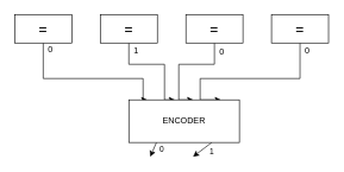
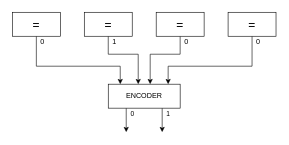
  <mxCell id="0" />
  <mxCell id="1" parent="0" />
  <mxCell id="2" value="0" style="edgeStyle=orthogonalEdgeStyle;rounded=0;html=1;exitX=0.5;exitY=1;exitDx=0;exitDy=0;fontSize=12;endArrow=classic;endFill=1;entryX=0.167;entryY=0;entryDx=0;entryDy=0;entryPerimeter=0;" edge="1" parent="1" source="3" target="13"><mxGeometry x="-0.909" y="10" relative="1" as="geometry"><mxPoint x="60" y="100" as="targetPoint" /><Array as="points"><mxPoint x="60" y="110" /><mxPoint x="200" y="110" /></Array><mxPoint as="offset" /></mxGeometry></mxCell>
  <mxCell id="3" value="=" style="rounded=0;whiteSpace=wrap;html=1;fontSize=20;" vertex="1" parent="1"><mxGeometry x="20" y="20" width="80" height="40" as="geometry" /></mxCell>
  <mxCell id="4" style="edgeStyle=orthogonalEdgeStyle;rounded=0;html=1;exitX=0.5;exitY=1;exitDx=0;exitDy=0;fontSize=20;endArrow=classic;endFill=1;" edge="1" parent="1" source="6"><mxGeometry relative="1" as="geometry"><mxPoint x="180" y="60" as="targetPoint" /></mxGeometry></mxCell>
  <mxCell id="5" value="1" style="edgeStyle=orthogonalEdgeStyle;rounded=0;html=1;exitX=0.5;exitY=1;exitDx=0;exitDy=0;fontSize=12;endArrow=classic;endFill=1;entryX=0.417;entryY=0;entryDx=0;entryDy=0;entryPerimeter=0;" edge="1" parent="1" source="6" target="13"><mxGeometry x="-0.846" y="10" relative="1" as="geometry"><mxPoint x="180" y="100" as="targetPoint" /><Array as="points"><mxPoint x="180" y="90" /><mxPoint x="230" y="90" /></Array><mxPoint as="offset" /></mxGeometry></mxCell>
  <mxCell id="6" value="=" style="rounded=0;whiteSpace=wrap;html=1;fontSize=20;" vertex="1" parent="1"><mxGeometry x="140" y="20" width="80" height="40" as="geometry" /></mxCell>
  <mxCell id="7" value="0" style="edgeStyle=orthogonalEdgeStyle;rounded=0;html=1;exitX=0.5;exitY=1;exitDx=0;exitDy=0;fontSize=12;endArrow=classic;endFill=1;entryX=0.583;entryY=0;entryDx=0;entryDy=0;entryPerimeter=0;" edge="1" parent="1" source="8" target="13"><mxGeometry x="-0.846" y="10" relative="1" as="geometry"><mxPoint x="260" y="140" as="targetPoint" /><Array as="points"><mxPoint x="300" y="90" /><mxPoint x="250" y="90" /></Array><mxPoint as="offset" /></mxGeometry></mxCell>
  <mxCell id="8" value="=" style="rounded=0;whiteSpace=wrap;html=1;fontSize=20;" vertex="1" parent="1"><mxGeometry x="260" y="20" width="80" height="40" as="geometry" /></mxCell>
  <mxCell id="9" value="0" style="edgeStyle=orthogonalEdgeStyle;rounded=0;html=1;exitX=0.5;exitY=1;exitDx=0;exitDy=0;fontSize=12;endArrow=classic;endFill=1;entryX=0.833;entryY=0;entryDx=0;entryDy=0;entryPerimeter=0;" edge="1" parent="1" source="10" target="13"><mxGeometry x="-0.909" y="10" relative="1" as="geometry"><mxPoint x="420" y="100" as="targetPoint" /><Array as="points"><mxPoint x="420" y="110" /><mxPoint x="280" y="110" /></Array><mxPoint as="offset" /></mxGeometry></mxCell>
  <mxCell id="10" value="=" style="rounded=0;whiteSpace=wrap;html=1;fontSize=20;" vertex="1" parent="1"><mxGeometry x="380" y="20" width="80" height="40" as="geometry" /></mxCell>
  <mxCell id="11" value="0" style="edgeStyle=none;html=1;exitX=0.25;exitY=1;exitDx=0;exitDy=0;" edge="1" parent="1" source="13"><mxGeometry x="-0.5" y="10" relative="1" as="geometry"><mxPoint x="210" y="220" as="targetPoint" /><mxPoint as="offset" /></mxGeometry></mxCell>
  <mxCell id="12" value="1" style="edgeStyle=none;html=1;exitX=0.75;exitY=1;exitDx=0;exitDy=0;" edge="1" parent="1" source="13"><mxGeometry x="-0.5" y="10" relative="1" as="geometry"><mxPoint x="270" y="220" as="targetPoint" /><mxPoint as="offset" /></mxGeometry></mxCell>
- <mxCell id="13" value="ENCODER" style="rounded=0;whiteSpace=wrap;html=1;" vertex="1" parent="1"><mxGeometry x="180" y="140" width="155" height="60" as="geometry" /></mxCell>
+ <mxCell id="13" value="ENCODER" style="rounded=0;whiteSpace=wrap;html=1;" vertex="1" parent="1"><mxGeometry x="180" y="140" width="120" height="40" as="geometry" /></mxCell>
